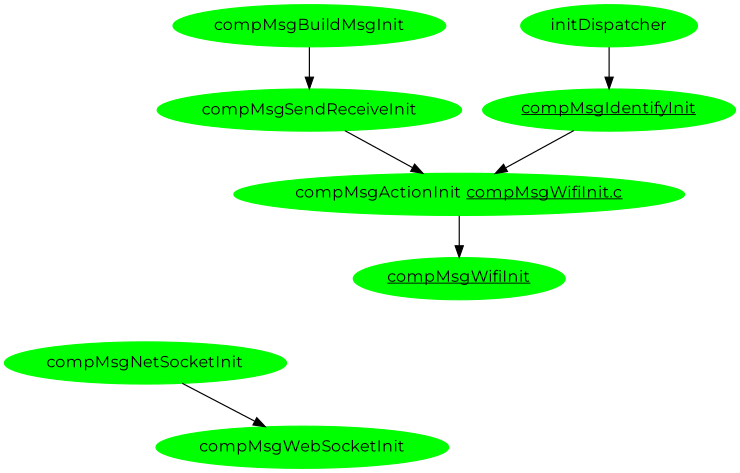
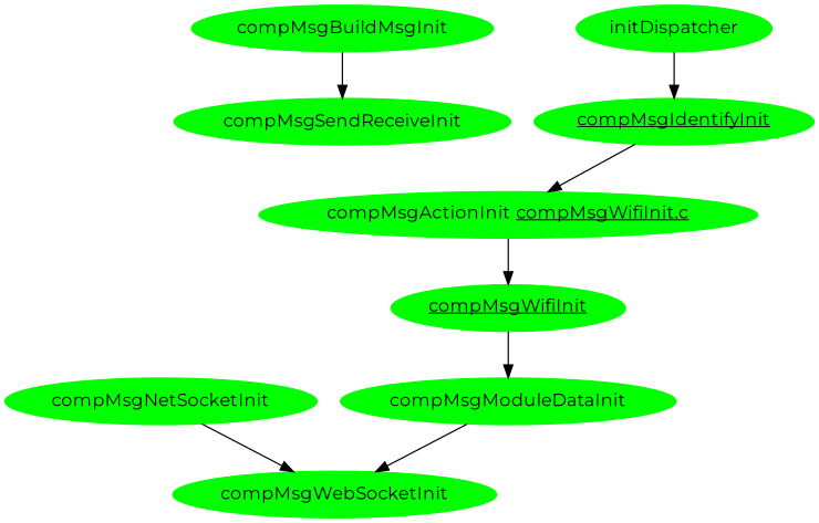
  digraph {
    fontname=Montserrat
    node [color=green fontname=Montserrat style=filled]
    edge [fontname=Montserrat]
    n1 [label=<<u>compMsgIdentifyInit</u>>]
    initDispatcher
    n3 [label=<compMsgActionInit <u>compMsgWifiInit.c</u>>]
    compMsgBuildMsgInit
    compMsgSendReceiveInit
    n6 [label=<<u>compMsgWifiInit</u>>]
+   compMsgModuleDataInit
    compMsgWebSocketInit
    compMsgNetSocketInit
    n1 -> n3
    initDispatcher -> n1
    n3 -> n6
    compMsgBuildMsgInit -> compMsgSendReceiveInit
-   compMsgSendReceiveInit -> n3
+   n6 -> compMsgModuleDataInit
+   compMsgModuleDataInit -> compMsgWebSocketInit
    compMsgNetSocketInit -> compMsgWebSocketInit
  }
